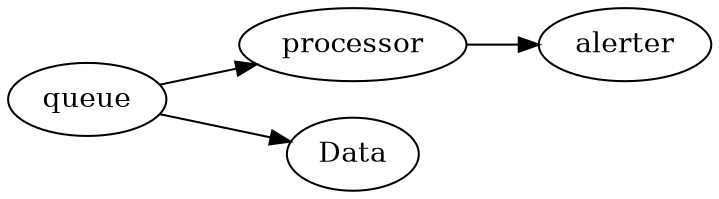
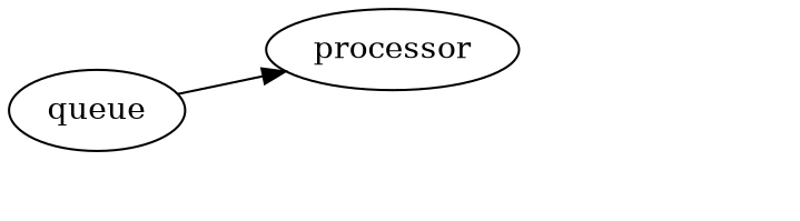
  digraph {
    rankdir=LR
    queue
    processor
-   Data
-   alerter
    queue -> processor
-   queue -> Data
-   processor -> alerter
  }
